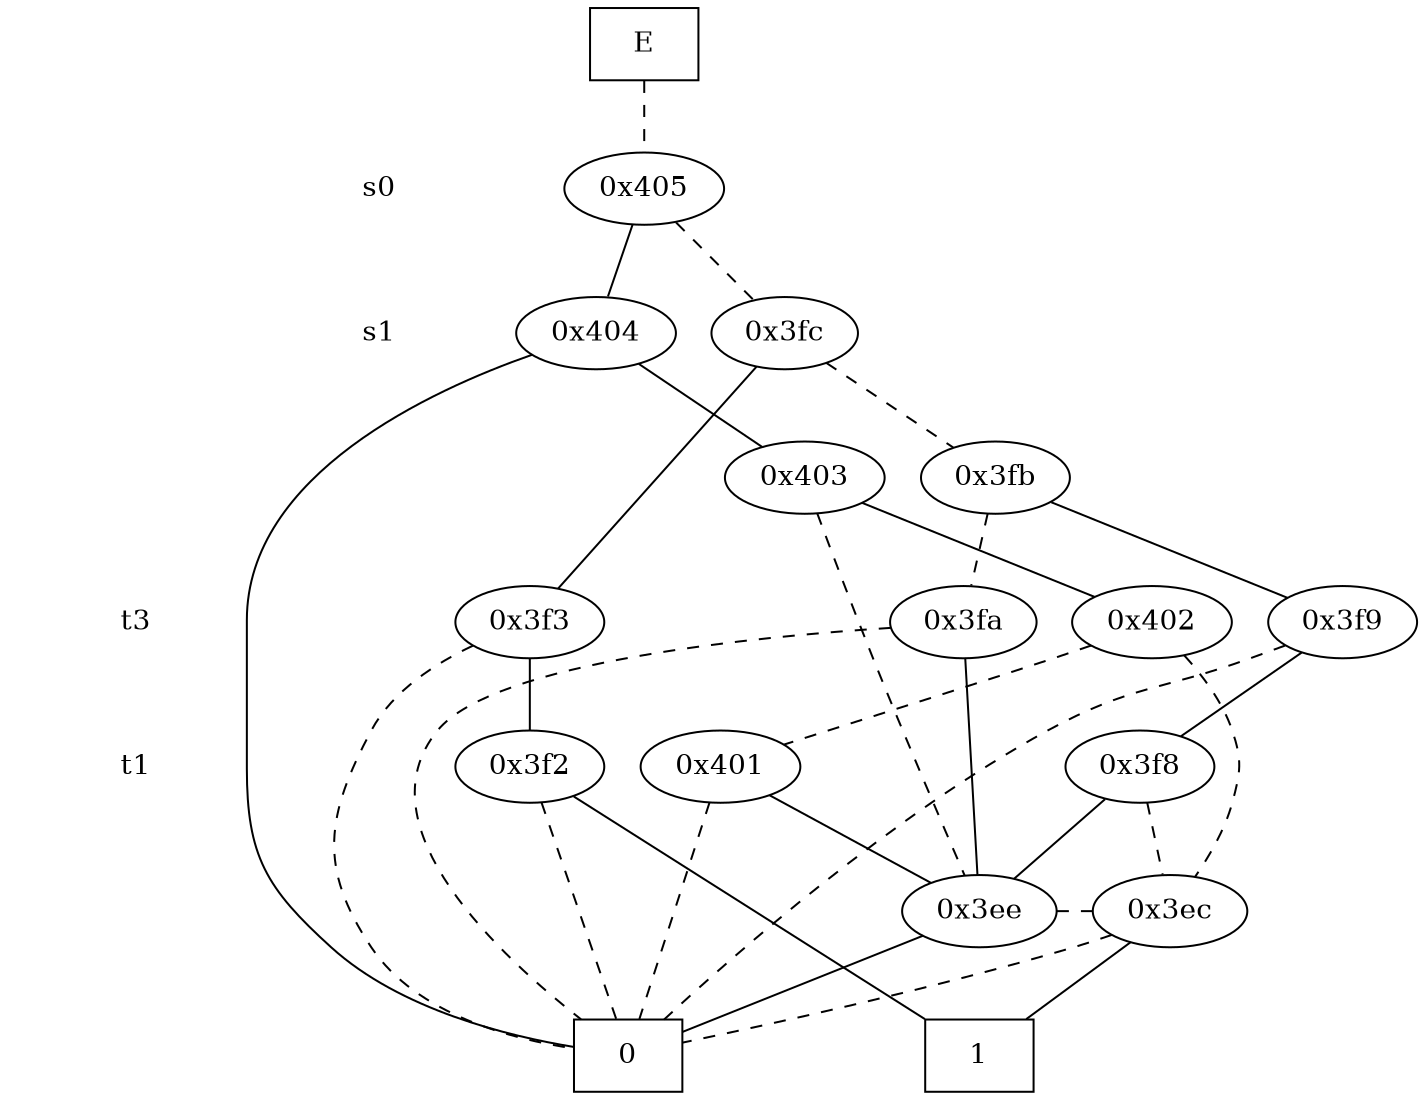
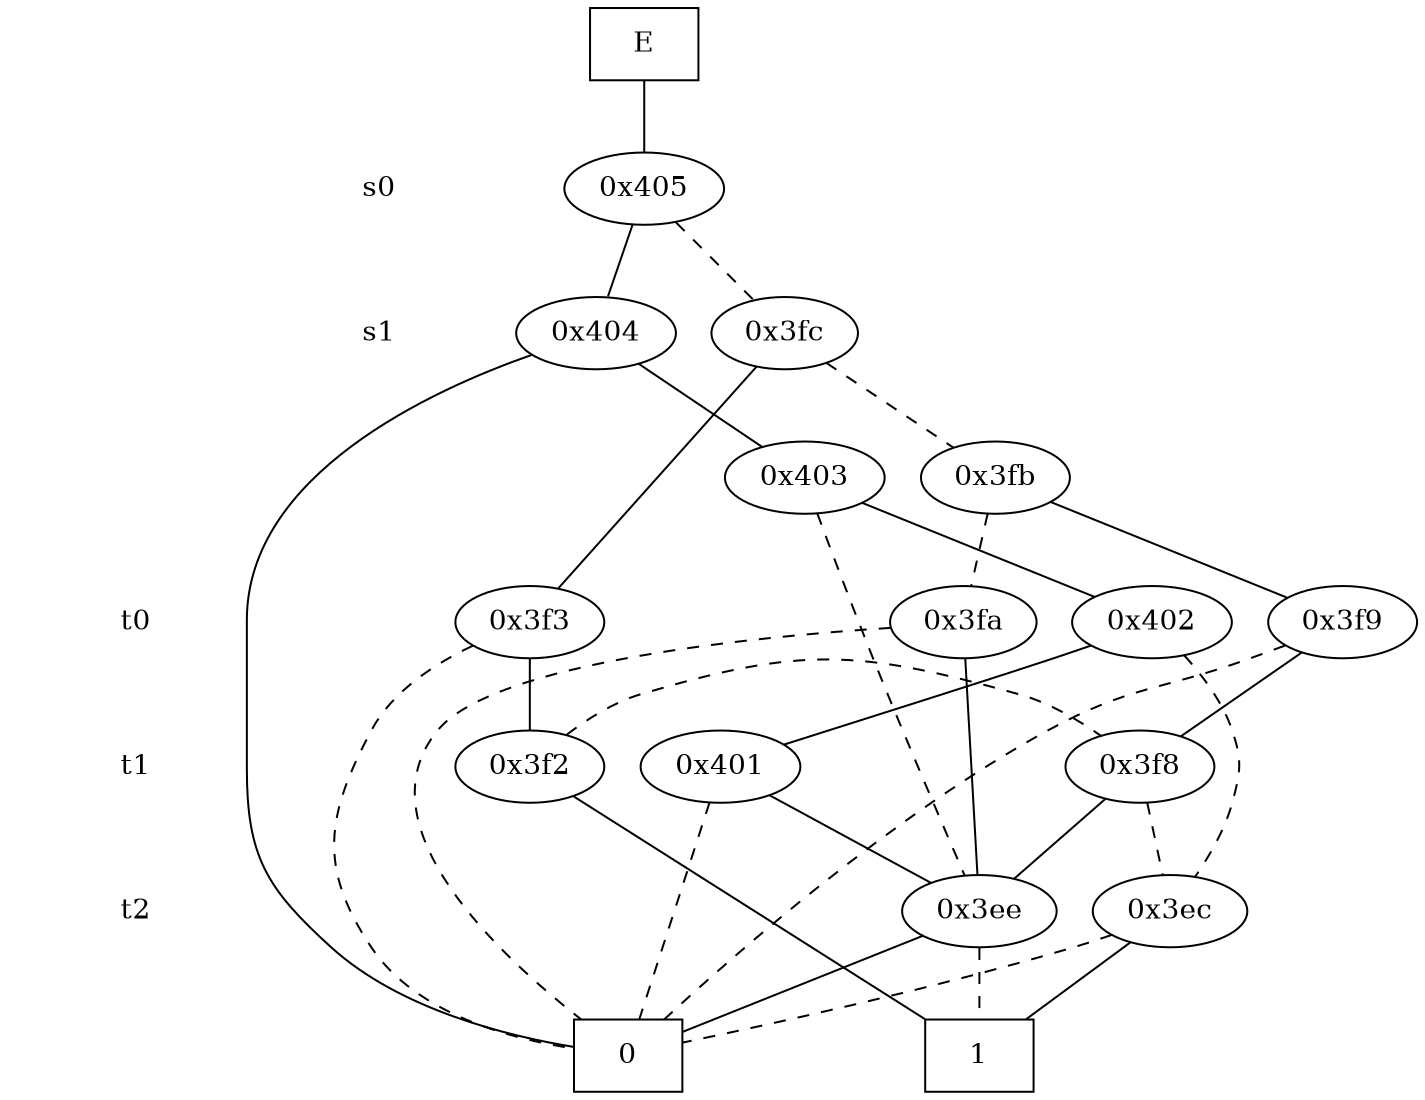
  digraph {
    edge [dir=none]
    "CONST NODES" [shape=plaintext style=invis]
    " s0 " [shape=plaintext]
    " s1 " [shape=plaintext]
-   " t0 " [shape=plaintext label=t3]
+   " t0 " [shape=plaintext]
    " t1 " [shape=plaintext]
+   " t2 " [shape=plaintext]
    E [shape=box]
    "0x405"
    "0x404"
    "0x3fc"
    "0x3fb"
    "0x403"
    "0x402"
    "0x3fa"
    "0x3f3"
    "0x3f9"
    "0x401"
    "0x3f8"
    "0x3f2"
    "0x3ee"
    "0x3ec"
    n22 [label=0 shape=box]
    n23 [label=1 shape=box]
    subgraph sub_1 {
      "CONST NODES"
      " s0 "
      " s1 "
      " t0 "
      " t1 "
+     " t2 "
    }
    subgraph sub_2 {
      rank=same
      E
    }
    subgraph sub_3 {
      rank=same
      " s0 "
      "0x405"
    }
    subgraph sub_4 {
      rank=same
      " s1 "
      "0x404"
      "0x3fc"
    }
    subgraph sub_5 {
      rank=same
      "0x3fb"
      "0x403"
    }
    subgraph sub_6 {
      rank=same
      " t0 "
      "0x402"
      "0x3fa"
      "0x3f3"
      "0x3f9"
    }
    subgraph sub_7 {
      rank=same
      " t1 "
      "0x401"
      "0x3f8"
      "0x3f2"
    }
    subgraph sub_8 {
      rank=same
+     " t2 "
      "0x3ee"
      "0x3ec"
    }
    subgraph sub_9 {
      rank=same
      "CONST NODES"
      subgraph sub_10 {
        rank=same
        n22
        n23
      }
    }
    " s0 " -> " s1 " [style=invis]
    " t0 " -> " t1 " [style=invis]
-   E -> "0x405" [style=dashed]
+   " t1 " -> " t2 " [style=invis]
+   " t2 " -> "CONST NODES" [style=invis]
+   E -> "0x405" [style=solid]
    "0x405" -> "0x404"
    "0x405" -> "0x3fc" [style=dashed]
    "0x404" -> "0x403" [style=solid]
    "0x404" -> n22
    "0x3fc" -> "0x3fb" [style=dashed]
    "0x3fc" -> "0x3f3"
    "0x3fb" -> "0x3fa" [style=dashed]
    "0x3fb" -> "0x3f9"
    "0x403" -> "0x402"
    "0x403" -> "0x3ee" [style=dashed]
-   "0x402" -> "0x401" [style=dashed]
+   "0x402" -> "0x401"
    "0x402" -> "0x3ec" [style=dashed]
    "0x3fa" -> "0x3ee"
    "0x3fa" -> n22 [style=dashed]
    "0x3f3" -> "0x3f2"
    "0x3f3" -> n22 [style=dashed]
    "0x3f9" -> "0x3f8"
    "0x3f9" -> n22 [style=dashed]
    "0x401" -> "0x3ee"
    "0x401" -> n22 [style=dashed]
    "0x3f8" -> "0x3ee"
    "0x3f8" -> "0x3ec" [style=dashed]
-   "0x3f2" -> n22 [style=dashed]
+   "0x3f2" -> "0x3f8" [style=dashed]
    "0x3f2" -> n23
    "0x3ee" -> n22
-   "0x3ee" -> "0x3ec" [style=dashed]
+   "0x3ee" -> n23 [style=dashed]
    "0x3ec" -> n22 [style=dashed]
    "0x3ec" -> n23
  }
